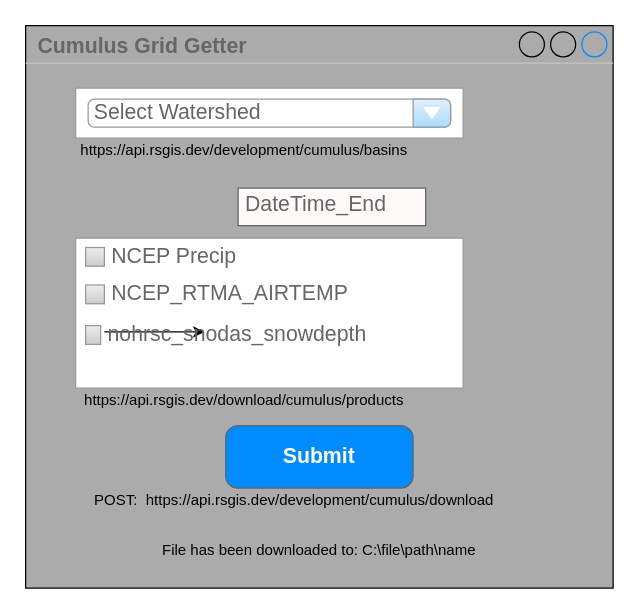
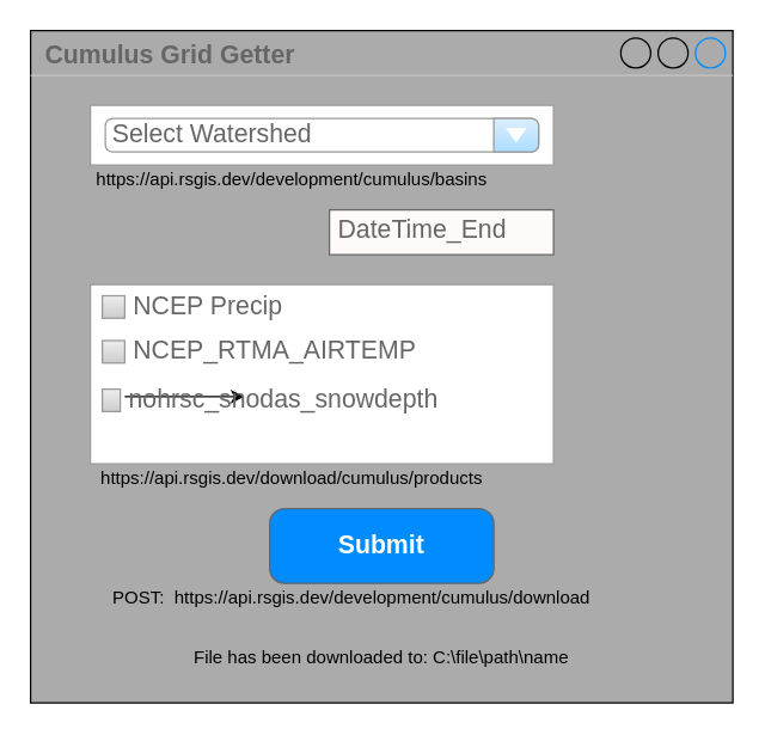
  <mxCell id="0" />
  <mxCell id="1" parent="0" />
  <mxCell id="2" value="&lt;b&gt;Cumulus Grid Getter&lt;/b&gt;" style="strokeWidth=1;shadow=0;dashed=0;align=center;html=1;shape=mxgraph.mockup.containers.window;align=left;verticalAlign=top;spacingLeft=8;strokeColor2=#008cff;strokeColor3=#c4c4c4;fontColor=#666666;mainText=;fontSize=17;labelBackgroundColor=none;fillColor=#ABABAB;" vertex="1" parent="1"><mxGeometry x="20" y="20" width="470" height="450" as="geometry" /></mxCell>
  <mxCell id="3" value="" style="strokeWidth=1;shadow=0;dashed=0;align=center;html=1;shape=mxgraph.mockup.forms.rrect;rSize=0;strokeColor=#999999;fillColor=#ffffff;recursiveResize=0;" vertex="1" parent="1"><mxGeometry x="60" y="70" width="310" height="40" as="geometry" /></mxCell>
  <mxCell id="4" value="" style="edgeStyle=orthogonalEdgeStyle;rounded=0;orthogonalLoop=1;jettySize=auto;html=1;" edge="1" parent="3"><mxGeometry relative="1" as="geometry"><mxPoint x="23" y="15" as="sourcePoint" /><mxPoint x="103" y="15" as="targetPoint" /></mxGeometry></mxCell>
  <mxCell id="5" value="Select Watershed" style="strokeWidth=1;shadow=0;dashed=0;align=center;html=1;shape=mxgraph.mockup.forms.comboBox;strokeColor=#999999;fillColor=#ddeeff;align=left;fillColor2=#aaddff;mainText=;fontColor=#666666;fontSize=17;spacingLeft=3;" vertex="1" parent="3"><mxGeometry x="10" y="8.75" width="290" height="22.5" as="geometry" /></mxCell>
  <mxCell id="6" value="" style="strokeWidth=1;shadow=0;dashed=0;align=center;html=1;shape=mxgraph.mockup.forms.rrect;rSize=0;strokeColor=#999999;fillColor=#ffffff;recursiveResize=0;" vertex="1" parent="1"><mxGeometry x="60" y="190" width="310" height="120" as="geometry" /></mxCell>
  <mxCell id="7" value="NCEP Precip" style="strokeWidth=1;shadow=0;dashed=0;align=center;html=1;shape=mxgraph.mockup.forms.rrect;rSize=0;fillColor=#eeeeee;strokeColor=#999999;gradientColor=#cccccc;align=left;spacingLeft=4;fontSize=17;fontColor=#666666;labelPosition=right;" vertex="1" parent="6"><mxGeometry x="8" y="7.5" width="15" height="15" as="geometry" /></mxCell>
  <mxCell id="8" value="NCEP_RTMA_AIRTEMP" style="strokeWidth=1;shadow=0;dashed=0;align=center;html=1;shape=mxgraph.mockup.forms.rrect;rSize=0;fillColor=#eeeeee;strokeColor=#999999;gradientColor=#cccccc;align=left;spacingLeft=4;fontSize=17;fontColor=#666666;labelPosition=right;" vertex="1" parent="6"><mxGeometry x="8" y="37.5" width="15" height="15" as="geometry" /></mxCell>
  <mxCell id="9" value="" style="edgeStyle=orthogonalEdgeStyle;rounded=0;orthogonalLoop=1;jettySize=auto;html=1;" edge="1" parent="6"><mxGeometry relative="1" as="geometry"><mxPoint x="23" y="75" as="sourcePoint" /><mxPoint x="103" y="75" as="targetPoint" /></mxGeometry></mxCell>
  <mxCell id="10" value="nohrsc_snodas_snowdepth" style="strokeWidth=1;shadow=0;dashed=0;align=center;html=1;shape=mxgraph.mockup.forms.rrect;rSize=0;fillColor=#eeeeee;strokeColor=#999999;gradientColor=#cccccc;align=left;spacingLeft=4;fontSize=17;fontColor=#666666;labelPosition=right;" vertex="1" parent="6"><mxGeometry x="8" y="70" width="12" height="15" as="geometry" /></mxCell>
- <mxCell id="11" value="DateTime_End" style="strokeWidth=1;shadow=0;dashed=0;align=center;html=1;shape=mxgraph.mockup.text.textBox;fontColor=#666666;align=left;fontSize=17;spacingLeft=4;spacingTop=-3;strokeColor=#666666;mainText=;fillColor=#FFFAFA;" vertex="1" parent="1"><mxGeometry x="190" y="150" width="150" height="30" as="geometry" /></mxCell>
+ <mxCell id="11" value="DateTime_End" style="strokeWidth=1;shadow=0;dashed=0;align=center;html=1;shape=mxgraph.mockup.text.textBox;fontColor=#666666;align=left;fontSize=17;spacingLeft=4;spacingTop=-3;strokeColor=#666666;mainText=;fillColor=#FFFAFA;" vertex="1" parent="1"><mxGeometry x="220" y="140" width="150" height="30" as="geometry" /></mxCell>
  <mxCell id="12" value="Submit" style="strokeWidth=1;shadow=0;dashed=0;align=center;html=1;shape=mxgraph.mockup.buttons.button;strokeColor=#666666;fontColor=#ffffff;mainText=;buttonStyle=round;fontSize=17;fontStyle=1;fillColor=#008cff;whiteSpace=wrap;" vertex="1" parent="1"><mxGeometry x="180" y="340" width="150" height="50" as="geometry" /></mxCell>
  <mxCell id="13" value="https://api.rsgis.dev/development/cumulus/basins" style="text;html=1;strokeColor=none;fillColor=none;align=center;verticalAlign=middle;whiteSpace=wrap;rounded=0;" vertex="1" parent="1"><mxGeometry x="50" y="100" width="290" height="40" as="geometry" /></mxCell>
  <mxCell id="14" value="https://api.rsgis.dev/download/cumulus/products" style="text;html=1;strokeColor=none;fillColor=none;align=center;verticalAlign=middle;whiteSpace=wrap;rounded=0;" vertex="1" parent="1"><mxGeometry x="50" y="300" width="290" height="40" as="geometry" /></mxCell>
  <mxCell id="15" value="File has been downloaded to: C:\file\path\name" style="text;html=1;strokeColor=none;fillColor=none;align=center;verticalAlign=middle;whiteSpace=wrap;rounded=0;" vertex="1" parent="1"><mxGeometry x="110" y="420" width="290" height="40" as="geometry" /></mxCell>
  <mxCell id="16" value="POST:&amp;nbsp; https://api.rsgis.dev/development/cumulus/download" style="text;html=1;strokeColor=none;fillColor=none;align=center;verticalAlign=middle;whiteSpace=wrap;rounded=0;" vertex="1" parent="1"><mxGeometry x="60" y="380" width="350" height="40" as="geometry" /></mxCell>
